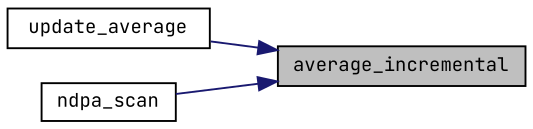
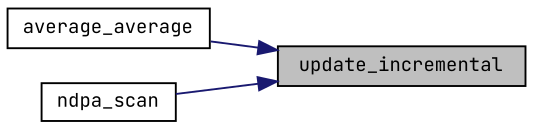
  digraph {
    fontname="JetBrains Mono"
    rankdir=RL
    node [color=black fillcolor=white fontname="JetBrains Mono" fontsize=10 shape=record style=filled]
    edge [color=midnightblue dir=back fontname="JetBrains Mono" fontsize=10 labelfontname=Helvetica labelfontsize=10 style=solid]
-   n1 [fillcolor=grey75 fontcolor=black height=0.2 label=average_incremental width=0.4]
-   n2 [height=0.2 label=update_average width=0.4]
+   n1 [fillcolor=grey75 fontcolor=black height=0.2 label=update_incremental width=0.4]
+   n2 [height=0.2 label=average_average width=0.4]
    n3 [height=0.2 label=ndpa_scan width=0.4]
    n1 -> n2
    n1 -> n3
  }
